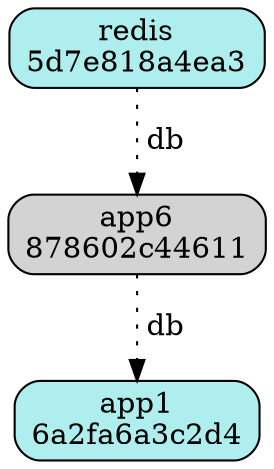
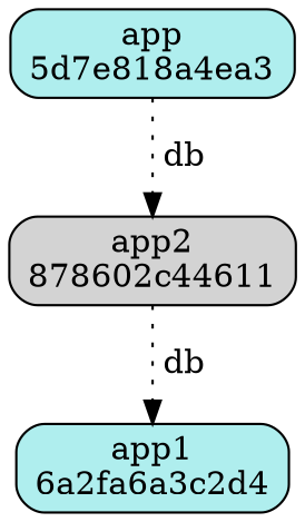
  digraph {
    node [fillcolor=paleturquoise shape=box style="filled,rounded"]
    edge [style=dotted]
-   n1 [fillcolor=lightgrey label="app6\n878602c44611"]
+   n1 [fillcolor=lightgrey label="app2\n878602c44611"]
    n2 [label="app1\n6a2fa6a3c2d4"]
-   n3 [label="redis\n5d7e818a4ea3"]
+   n3 [label="app\n5d7e818a4ea3"]
    n1 -> n2 [label=" db"]
    n3 -> n1 [label=" db"]
  }
